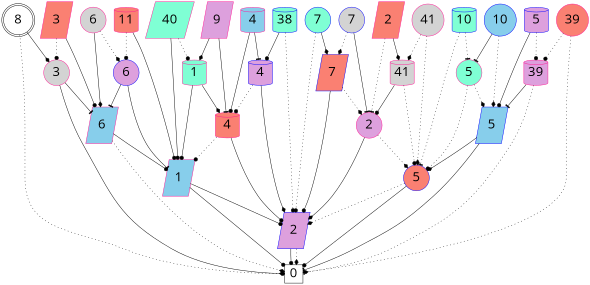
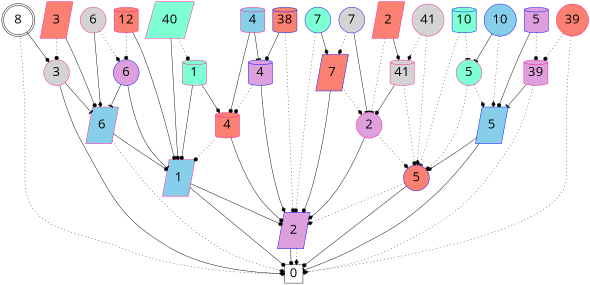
  digraph {
    fontname="Open Sans"
    rankdir=TB
    node [color=deeppink fillcolor=plum fontname="Open Sans" fontsize=30 shape=circle style=filled]
    edge [arrowhead=dot fontname="Open Sans" style=solid]
    n1 [color=blue label=2 shape=parallelogram]
    n2 [fillcolor=white label=<0> shape=square color=""]
    n3 [fillcolor=skyblue label=1 shape=parallelogram]
    n4 [color=blue fillcolor=salmon label=5]
    n5 [fillcolor=salmon label=4 shape=cylinder]
    n6 [label=2]
    n7 [fillcolor=lightgrey label=3]
    n8 [fillcolor=skyblue label=6 shape=parallelogram]
    n9 [color=blue label=6]
    n10 [color=blue label=4 shape=cylinder]
    n11 [fillcolor=aquamarine label=5]
    n12 [color=blue fillcolor=skyblue label=5 shape=parallelogram]
    n13 [label=39 shape=cylinder]
    n14 [fillcolor=lightgrey label=6]
    n15 [fillcolor=aquamarine label=40 shape=parallelogram]
    n16 [fillcolor=aquamarine label=1 shape=cylinder]
-   n17 [label=9 shape=parallelogram]
-   n18 [color=blue fillcolor=aquamarine label=38 shape=cylinder]
+   n18 [color=blue fillcolor=salmon label=38 shape=cylinder]
    n19 [fillcolor=salmon label=2 shape=parallelogram]
    n20 [fillcolor=lightgrey label=41 shape=cylinder]
    n21 [color=blue fillcolor=skyblue label=10]
    n22 [color=blue label=5 shape=cylinder]
    n23 [color=blue fillcolor=salmon label=7 shape=parallelogram]
    n24 [fillcolor=white label=<8> shape=doublecircle color=""]
    n25 [fillcolor=salmon label=3 shape=parallelogram]
-   n26 [fillcolor=salmon label=11 shape=cylinder]
+   n26 [fillcolor=salmon label=12 shape=cylinder]
    n27 [color=blue fillcolor=aquamarine label=7]
    n28 [color=blue fillcolor=lightgrey label=7]
    n29 [fillcolor=lightgrey label=41]
    n30 [color=blue fillcolor=aquamarine label=10 shape=cylinder]
    n31 [fillcolor=skyblue label=4 shape=cylinder]
    n32 [fillcolor=salmon label=39]
    n1 -> n2
    n1 -> n2 [arrowhead=diamond style=dotted]
    n3 -> n1
    n3 -> n2
    n4 -> n1 [arrowhead=diamond style=dotted]
    n4 -> n2
    n5 -> n1
    n5 -> n3 [style=dotted]
    n6 -> n1 [arrowhead=diamond]
    n6 -> n4 [arrowhead=diamond style=dotted]
    n7 -> n2 [arrowhead=diamond]
    n7 -> n8 [arrowhead=tee]
    n8 -> n2 [arrowhead=diamond style=dotted]
    n8 -> n3
    n9 -> n3 [arrowhead=tee]
    n9 -> n8 [arrowhead=tee]
    n10 -> n1 [arrowhead=diamond]
    n10 -> n5 [style=dotted]
    n11 -> n4 [style=dotted]
    n11 -> n12 [arrowhead=diamond style=dotted]
    n12 -> n2 [arrowhead=tee]
    n12 -> n4 [arrowhead=diamond]
    n13 -> n2 [arrowhead=diamond style=dotted]
    n13 -> n12 [arrowhead=tee]
    n14 -> n8 [arrowhead=diamond]
    n14 -> n9 [arrowhead=diamond style=dotted]
    n15 -> n3
    n15 -> n16 [style=dotted]
    n16 -> n3
    n16 -> n5 [arrowhead=diamond]
-   n17 -> n5 [arrowhead=tee]
-   n17 -> n16 [arrowhead=diamond]
    n18 -> n1 [style=dotted]
    n18 -> n10
    n19 -> n6 [arrowhead=tee style=dotted]
    n19 -> n20 [arrowhead=diamond]
    n20 -> n4 [style=dotted]
    n20 -> n6
    n21 -> n11 [arrowhead=tee]
    n21 -> n12 [arrowhead=diamond style=dotted]
    n22 -> n12
    n22 -> n13 [style=dotted]
    n23 -> n1
    n23 -> n6 [arrowhead=diamond style=dotted]
    n24 -> n2 [style=dotted]
    n24 -> n7 [arrowhead=diamond]
    n25 -> n7 [style=dotted]
    n25 -> n8
    n26 -> n3
    n26 -> n9 [style=dotted]
    n27 -> n1 [style=dotted]
    n27 -> n23 [arrowhead=diamond]
    n28 -> n6 [arrowhead=tee]
    n28 -> n23 [arrowhead=diamond style=dotted]
    n29 -> n4 [arrowhead=diamond style=dotted]
    n29 -> n20 [arrowhead=diamond style=dotted]
    n30 -> n4 [arrowhead=tee style=dotted]
    n30 -> n11 [arrowhead=tee style=dotted]
    n31 -> n5
    n31 -> n10 [arrowhead=tee]
    n32 -> n2 [arrowhead=tee style=dotted]
    n32 -> n13 [style=dotted]
  }
